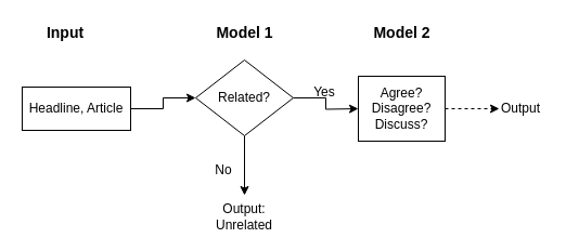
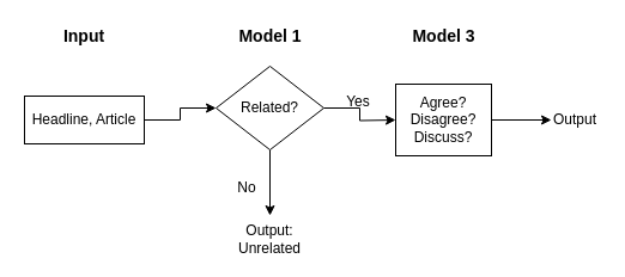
  <mxCell id="0" />
  <mxCell id="1" parent="0" />
  <mxCell id="2" value="" style="edgeStyle=orthogonalEdgeStyle;rounded=0;orthogonalLoop=1;jettySize=auto;html=1;" parent="1" source="4" edge="1"><mxGeometry relative="1" as="geometry"><mxPoint x="225" y="180" as="targetPoint" /></mxGeometry></mxCell>
  <mxCell id="3" value="" style="edgeStyle=orthogonalEdgeStyle;rounded=0;orthogonalLoop=1;jettySize=auto;html=1;" parent="1" source="4" edge="1"><mxGeometry relative="1" as="geometry"><mxPoint x="330" y="100" as="targetPoint" /></mxGeometry></mxCell>
  <mxCell id="4" value="Related?" style="rhombus;whiteSpace=wrap;html=1;" parent="1" vertex="1"><mxGeometry x="180" y="55" width="90" height="70" as="geometry" /></mxCell>
  <mxCell id="5" value="" style="edgeStyle=orthogonalEdgeStyle;rounded=0;orthogonalLoop=1;jettySize=auto;html=1;" parent="1" source="6" target="4" edge="1"><mxGeometry relative="1" as="geometry" /></mxCell>
  <mxCell id="6" value="Headline, Article" style="whiteSpace=wrap;html=1;rounded=0;" parent="1" vertex="1"><mxGeometry x="20" y="80" width="100" height="40" as="geometry" /></mxCell>
  <mxCell id="7" value="Output: Unrelated" style="text;html=1;strokeColor=none;fillColor=none;align=center;verticalAlign=middle;whiteSpace=wrap;rounded=0;" parent="1" vertex="1"><mxGeometry x="205" y="190" width="40" height="20" as="geometry" /></mxCell>
  <mxCell id="8" value="No" style="text;html=1;strokeColor=none;fillColor=none;align=center;verticalAlign=middle;whiteSpace=wrap;rounded=0;" parent="1" vertex="1"><mxGeometry x="186" y="147" width="40" height="20" as="geometry" /></mxCell>
  <mxCell id="9" value="Yes" style="text;html=1;strokeColor=none;fillColor=none;align=center;verticalAlign=middle;whiteSpace=wrap;rounded=0;" parent="1" vertex="1"><mxGeometry x="279" y="75" width="40" height="20" as="geometry" /></mxCell>
- <mxCell id="10" value="" style="edgeStyle=orthogonalEdgeStyle;rounded=0;orthogonalLoop=1;jettySize=auto;html=1;dashed=1;" parent="1" source="11" target="15" edge="1"><mxGeometry relative="1" as="geometry" /></mxCell>
+ <mxCell id="10" value="" style="edgeStyle=orthogonalEdgeStyle;rounded=0;orthogonalLoop=1;jettySize=auto;html=1;" parent="1" source="11" target="15" edge="1"><mxGeometry relative="1" as="geometry" /></mxCell>
  <mxCell id="11" value="Agree?&lt;br&gt;Disagree?&lt;br&gt;Discuss?" style="rounded=0;whiteSpace=wrap;html=1;" parent="1" vertex="1"><mxGeometry x="330" y="70" width="80" height="60" as="geometry" /></mxCell>
- <mxCell id="12" value="&lt;b&gt;&lt;font style=&quot;font-size: 14px&quot;&gt;Input&lt;/font&gt;&lt;/b&gt;" style="text;html=1;strokeColor=none;fillColor=none;align=center;verticalAlign=middle;whiteSpace=wrap;rounded=0;" parent="1" vertex="1"><mxGeometry x="40" y="20" width="40" height="20" as="geometry" /></mxCell>
+ <mxCell id="12" value="&lt;b&gt;&lt;font style=&quot;font-size: 14px&quot;&gt;Input&lt;/font&gt;&lt;/b&gt;" style="text;html=1;strokeColor=none;fillColor=none;align=center;verticalAlign=middle;whiteSpace=wrap;rounded=0;" parent="1" vertex="1"><mxGeometry x="50" y="20" width="40" height="20" as="geometry" /></mxCell>
  <mxCell id="13" value="&lt;b&gt;&lt;font style=&quot;font-size: 14px&quot;&gt;Model 1&lt;/font&gt;&lt;/b&gt;" style="text;html=1;strokeColor=none;fillColor=none;align=center;verticalAlign=middle;whiteSpace=wrap;rounded=0;" parent="1" vertex="1"><mxGeometry x="192.5" y="20" width="65" height="20" as="geometry" /></mxCell>
- <mxCell id="14" value="&lt;b&gt;&lt;font style=&quot;font-size: 14px&quot;&gt;Model 2&lt;/font&gt;&lt;/b&gt;" style="text;html=1;strokeColor=none;fillColor=none;align=center;verticalAlign=middle;whiteSpace=wrap;rounded=0;" parent="1" vertex="1"><mxGeometry x="337.5" y="20" width="65" height="20" as="geometry" /></mxCell>
+ <mxCell id="14" value="&lt;b&gt;&lt;font style=&quot;font-size: 14px&quot;&gt;Model 3&lt;/font&gt;&lt;/b&gt;" style="text;html=1;strokeColor=none;fillColor=none;align=center;verticalAlign=middle;whiteSpace=wrap;rounded=0;" parent="1" vertex="1"><mxGeometry x="337.5" y="20" width="65" height="20" as="geometry" /></mxCell>
  <mxCell id="15" value="Output" style="text;html=1;strokeColor=none;fillColor=none;align=center;verticalAlign=middle;whiteSpace=wrap;rounded=0;" parent="1" vertex="1"><mxGeometry x="460" y="90" width="40" height="20" as="geometry" /></mxCell>
